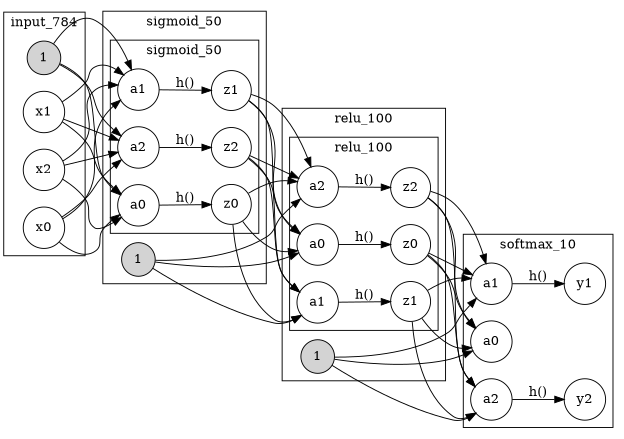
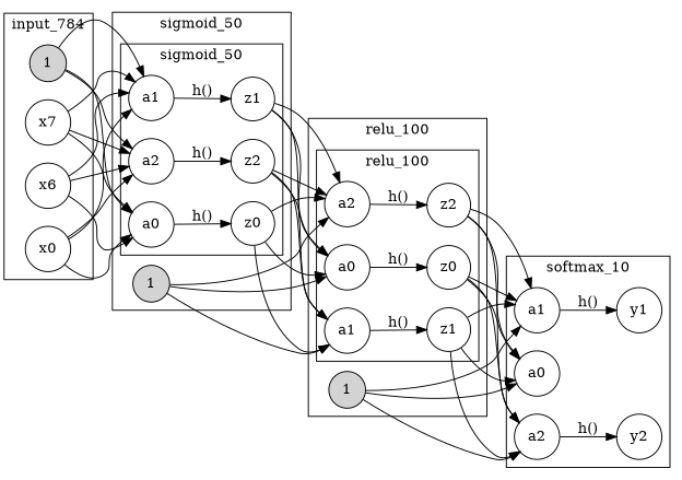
  digraph {
    compound=true
    labelloc=t
    rank=same
    rankdir=LR
    node [shape=circle]
    n1 [fillcolor=lightgray label=1 style=filled]
    n2 [label=x0]
-   n3 [label=x1]
-   n4 [label=x2]
+   n3 [label=x7]
+   n4 [label=x6]
    n5 [label=a0]
    n6 [label=z0]
    n7 [label=a1]
    n8 [label=z1]
    n9 [label=a2]
    n10 [label=z2]
    n11 [fillcolor=lightgray label=1 style=filled]
    n12 [label=a0]
    n13 [label=z0]
    n14 [label=a1]
    n15 [label=z1]
    n16 [label=a2]
    n17 [label=z2]
    n18 [fillcolor=lightgray label=1 style=filled]
    n19 [label=a0]
    n20 [label=a1]
    n21 [label=y1]
    n22 [label=a2]
    n23 [label=y2]
    subgraph sub_1 {
      cluster=true
      label=input_784
      n1
      n2
      n3
      n4
    }
    subgraph sub_2 {
      cluster=true
      label=sigmoid_50
      n11
      subgraph sub_3 {
        cluster=true
        label=sigmoid_50
        n5
        n6
        n7
        n8
        n9
        n10
      }
    }
    subgraph sub_4 {
      cluster=true
      label=relu_100
      n18
      subgraph sub_5 {
        cluster=true
        label=relu_100
        n12
        n13
        n14
        n15
        n16
        n17
      }
    }
    subgraph sub_6 {
      cluster=true
      label=softmax_10
      n19
      n20
      n21
      n22
      n23
    }
    n1 -> n5
    n1 -> n7
    n1 -> n9
    n2 -> n5
    n2 -> n7
    n2 -> n9
    n3 -> n5
    n3 -> n7
    n3 -> n9
    n4 -> n5
    n4 -> n7
    n4 -> n9
    n5 -> n6 [label="h()"]
    n6 -> n12
    n6 -> n14
    n6 -> n16
    n7 -> n8 [label="h()"]
    n8 -> n12
    n8 -> n14
    n8 -> n16
    n9 -> n10 [label="h()"]
    n10 -> n12
    n10 -> n14
    n10 -> n16
    n11 -> n12
    n11 -> n14
    n11 -> n16
    n12 -> n13 [label="h()"]
    n13 -> n19
    n13 -> n20
    n13 -> n22
    n14 -> n15 [label="h()"]
    n15 -> n19
    n15 -> n20
    n15 -> n22
    n16 -> n17 [label="h()"]
    n17 -> n19
    n17 -> n20
    n17 -> n22
    n18 -> n19
    n18 -> n20
    n18 -> n22
    n20 -> n21 [label="h()"]
    n22 -> n23 [label="h()"]
  }
